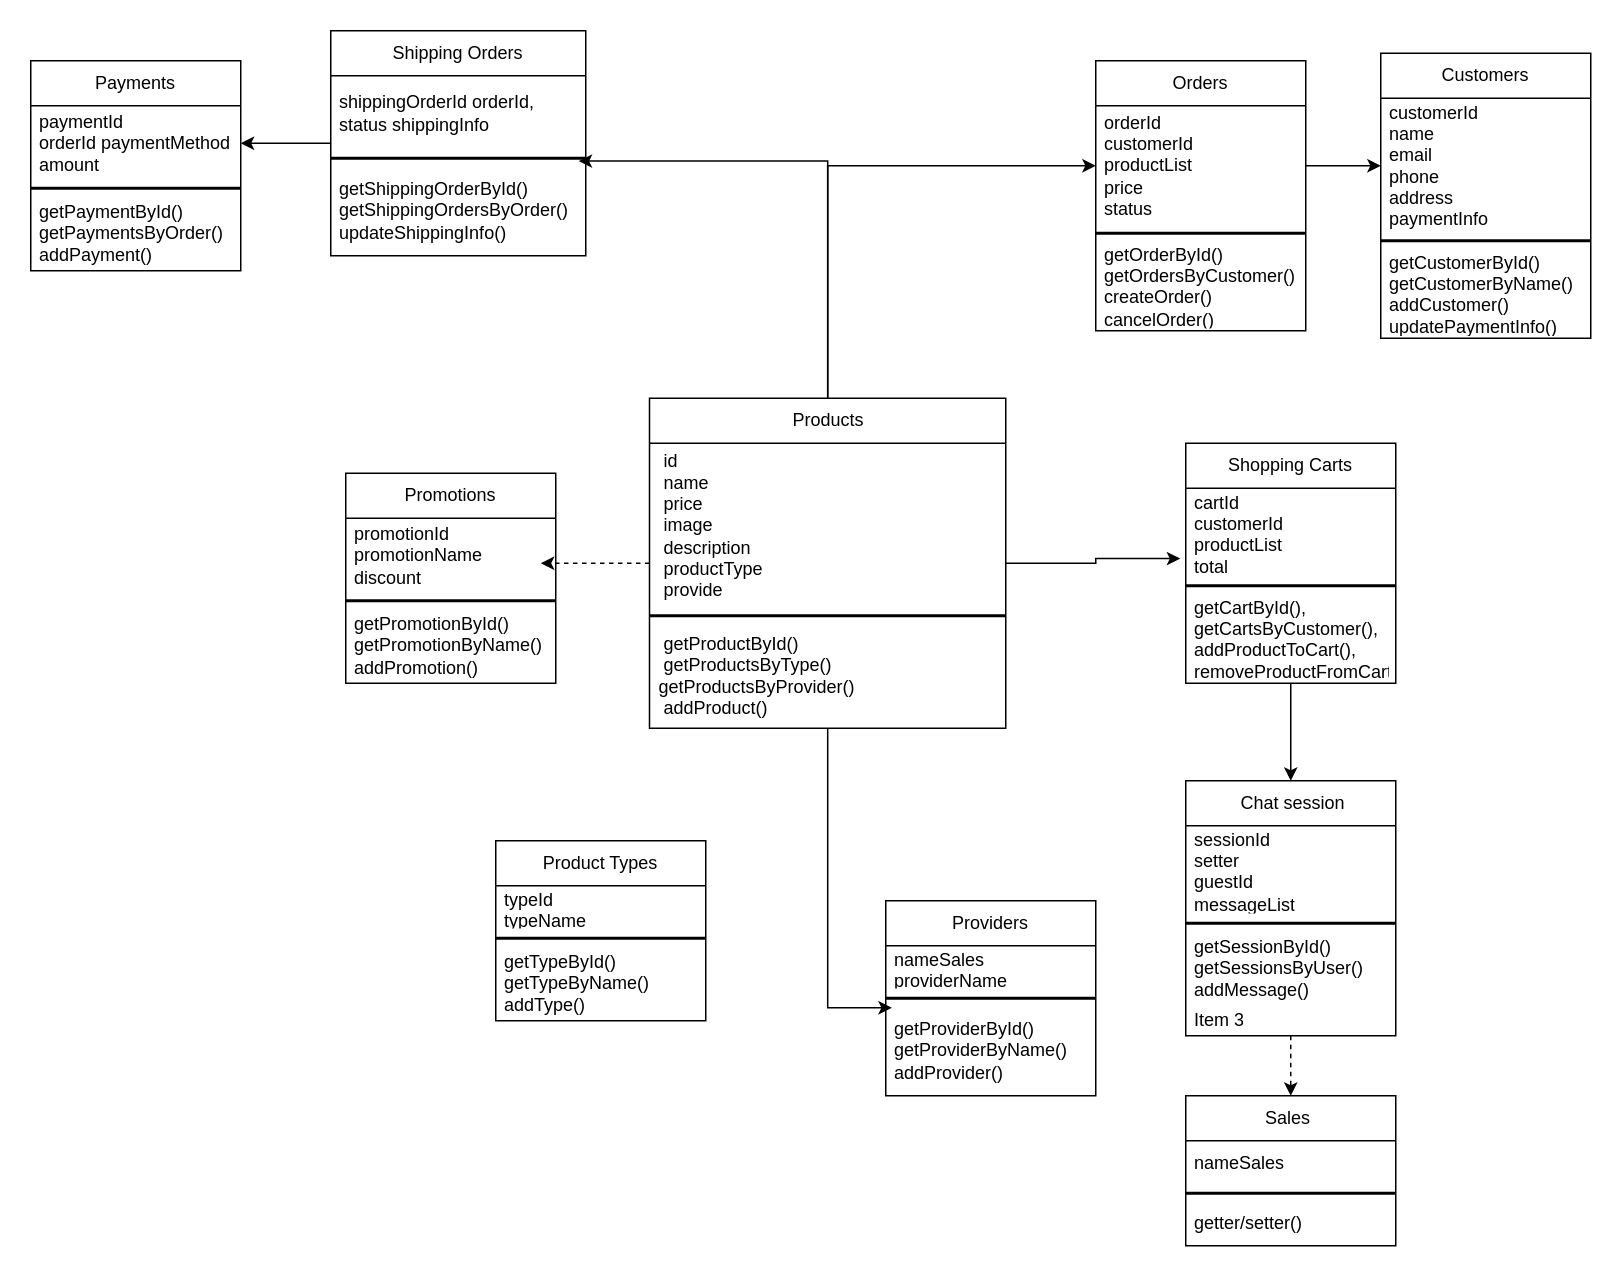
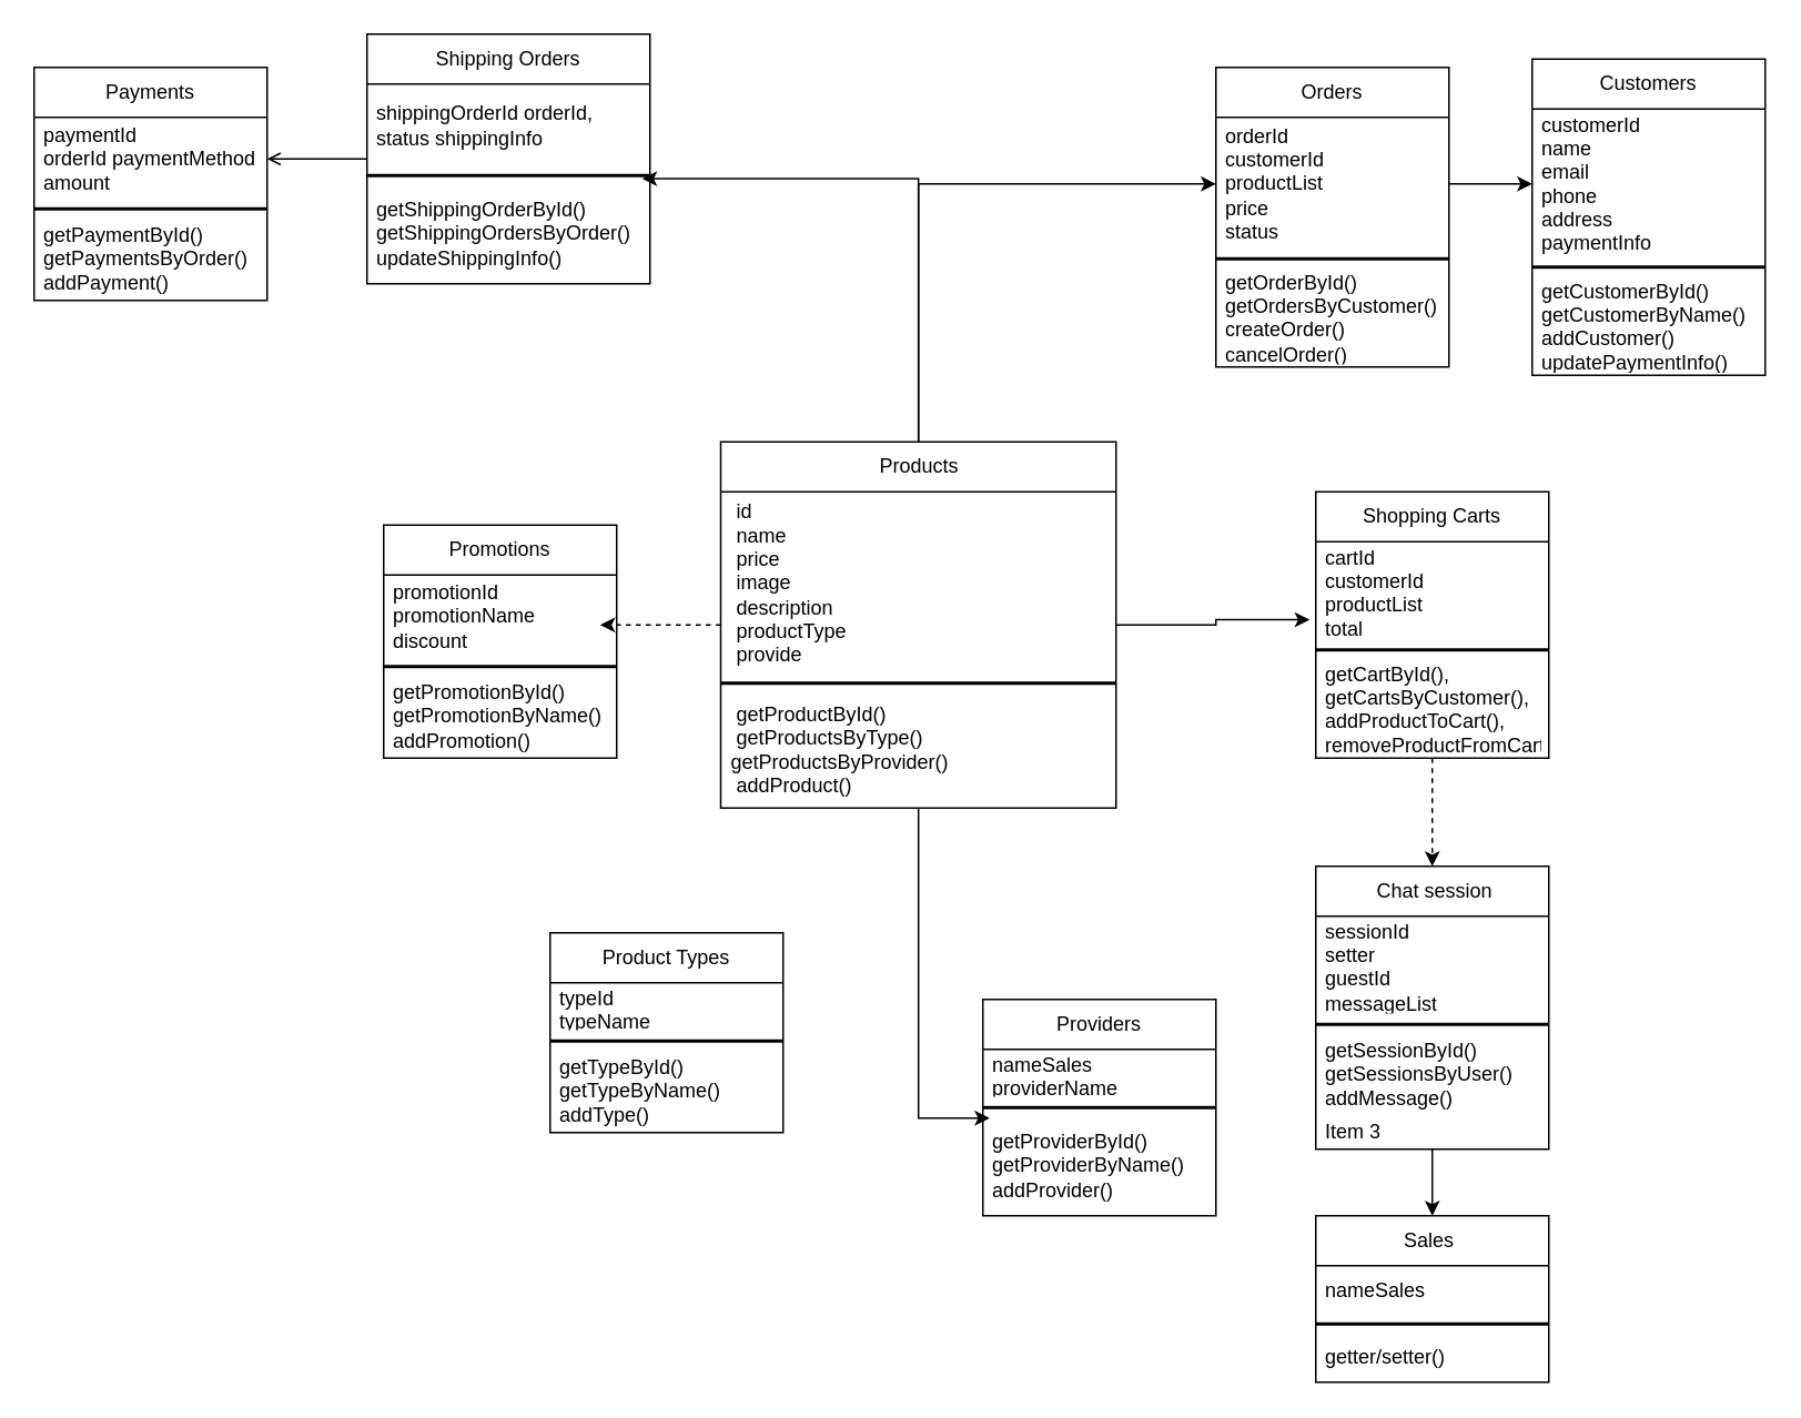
  <mxCell id="0" />
  <mxCell id="1" parent="0" />
  <mxCell id="2" style="edgeStyle=orthogonalEdgeStyle;rounded=0;orthogonalLoop=1;jettySize=auto;html=1;entryX=0.029;entryY=0.022;entryDx=0;entryDy=0;entryPerimeter=0;" parent="1" source="7" target="54" edge="1"><mxGeometry relative="1" as="geometry" /></mxCell>
  <mxCell id="3" style="edgeStyle=orthogonalEdgeStyle;rounded=0;orthogonalLoop=1;jettySize=auto;html=1;entryX=0.929;entryY=0.6;entryDx=0;entryDy=0;entryPerimeter=0;dashed=1;" parent="1" source="7" target="12" edge="1"><mxGeometry relative="1" as="geometry" /></mxCell>
  <mxCell id="4" style="edgeStyle=orthogonalEdgeStyle;rounded=0;orthogonalLoop=1;jettySize=auto;html=1;entryX=0;entryY=0.5;entryDx=0;entryDy=0;" parent="1" source="7" target="35" edge="1"><mxGeometry relative="1" as="geometry" /></mxCell>
  <mxCell id="5" style="edgeStyle=orthogonalEdgeStyle;rounded=0;orthogonalLoop=1;jettySize=auto;html=1;entryX=0.972;entryY=-0.052;entryDx=0;entryDy=0;entryPerimeter=0;" parent="1" source="7" target="46" edge="1"><mxGeometry relative="1" as="geometry" /></mxCell>
  <mxCell id="6" style="edgeStyle=orthogonalEdgeStyle;rounded=0;orthogonalLoop=1;jettySize=auto;html=1;entryX=-0.026;entryY=0.781;entryDx=0;entryDy=0;entryPerimeter=0;" parent="1" source="7" target="17" edge="1"><mxGeometry relative="1" as="geometry" /></mxCell>
  <mxCell id="7" value="Products" style="swimlane;fontStyle=0;childLayout=stackLayout;horizontal=1;startSize=30;horizontalStack=0;resizeParent=1;resizeParentMax=0;resizeLast=0;collapsible=1;marginBottom=0;whiteSpace=wrap;html=1;" parent="1" vertex="1"><mxGeometry x="432.5" y="265" width="237.5" height="220" as="geometry" /></mxCell>
  <mxCell id="8" value="&amp;nbsp;id&lt;br&gt;&amp;nbsp;name&lt;br&gt;&amp;nbsp;price&lt;br&gt;&amp;nbsp;image&lt;br&gt;&amp;nbsp;description&lt;br&gt;&amp;nbsp;productType&lt;br&gt;&amp;nbsp;provide" style="text;strokeColor=none;fillColor=none;align=left;verticalAlign=middle;spacingLeft=4;spacingRight=4;overflow=hidden;points=[[0,0.5],[1,0.5]];portConstraint=eastwest;rotatable=0;whiteSpace=wrap;html=1;" parent="7" vertex="1"><mxGeometry y="30" width="237.5" height="110" as="geometry" /></mxCell>
  <mxCell id="9" value="" style="line;strokeWidth=2;html=1;" parent="7" vertex="1"><mxGeometry y="140" width="237.5" height="10" as="geometry" /></mxCell>
  <mxCell id="10" value="&amp;nbsp;getProductById()&lt;br&gt;&amp;nbsp;getProductsByType() getProductsByProvider()&lt;br&gt;&amp;nbsp;addProduct()" style="text;strokeColor=none;fillColor=none;align=left;verticalAlign=middle;spacingLeft=4;spacingRight=4;overflow=hidden;points=[[0,0.5],[1,0.5]];portConstraint=eastwest;rotatable=0;whiteSpace=wrap;html=1;" parent="7" vertex="1"><mxGeometry y="150" width="237.5" height="70" as="geometry" /></mxCell>
  <mxCell id="11" value="Promotions" style="swimlane;fontStyle=0;childLayout=stackLayout;horizontal=1;startSize=30;horizontalStack=0;resizeParent=1;resizeParentMax=0;resizeLast=0;collapsible=1;marginBottom=0;whiteSpace=wrap;html=1;" parent="1" vertex="1"><mxGeometry x="230" y="315" width="140" height="140" as="geometry" /></mxCell>
  <mxCell id="12" value="promotionId promotionName&lt;br&gt;discount" style="text;strokeColor=none;fillColor=none;align=left;verticalAlign=middle;spacingLeft=4;spacingRight=4;overflow=hidden;points=[[0,0.5],[1,0.5]];portConstraint=eastwest;rotatable=0;whiteSpace=wrap;html=1;" parent="11" vertex="1"><mxGeometry y="30" width="140" height="50" as="geometry" /></mxCell>
  <mxCell id="13" value="" style="line;strokeWidth=2;html=1;" parent="11" vertex="1"><mxGeometry y="80" width="140" height="10" as="geometry" /></mxCell>
  <mxCell id="14" value="getPromotionById() getPromotionByName() addPromotion()" style="text;strokeColor=none;fillColor=none;align=left;verticalAlign=middle;spacingLeft=4;spacingRight=4;overflow=hidden;points=[[0,0.5],[1,0.5]];portConstraint=eastwest;rotatable=0;whiteSpace=wrap;html=1;" parent="11" vertex="1"><mxGeometry y="90" width="140" height="50" as="geometry" /></mxCell>
- <mxCell id="15" style="edgeStyle=orthogonalEdgeStyle;rounded=0;orthogonalLoop=1;jettySize=auto;html=1;entryX=0.5;entryY=0;entryDx=0;entryDy=0;" parent="1" source="16" target="21" edge="1"><mxGeometry relative="1" as="geometry" /></mxCell>
+ <mxCell id="15" style="edgeStyle=orthogonalEdgeStyle;rounded=0;orthogonalLoop=1;jettySize=auto;html=1;entryX=0.5;entryY=0;entryDx=0;entryDy=0;dashed=1;" parent="1" source="16" target="21" edge="1"><mxGeometry relative="1" as="geometry" /></mxCell>
  <mxCell id="16" value="Shopping Carts" style="swimlane;fontStyle=0;childLayout=stackLayout;horizontal=1;startSize=30;horizontalStack=0;resizeParent=1;resizeParentMax=0;resizeLast=0;collapsible=1;marginBottom=0;whiteSpace=wrap;html=1;" parent="1" vertex="1"><mxGeometry x="790" y="295" width="140" height="160" as="geometry" /></mxCell>
  <mxCell id="17" value="cartId&lt;br&gt;customerId&lt;br&gt;productList&lt;br&gt;total" style="text;strokeColor=none;fillColor=none;align=left;verticalAlign=middle;spacingLeft=4;spacingRight=4;overflow=hidden;points=[[0,0.5],[1,0.5]];portConstraint=eastwest;rotatable=0;whiteSpace=wrap;html=1;" parent="16" vertex="1"><mxGeometry y="30" width="140" height="60" as="geometry" /></mxCell>
  <mxCell id="18" value="" style="line;strokeWidth=2;html=1;" parent="16" vertex="1"><mxGeometry y="90" width="140" height="10" as="geometry" /></mxCell>
  <mxCell id="19" value="getCartById(), getCartsByCustomer(), addProductToCart(), removeProductFromCart()" style="text;strokeColor=none;fillColor=none;align=left;verticalAlign=middle;spacingLeft=4;spacingRight=4;overflow=hidden;points=[[0,0.5],[1,0.5]];portConstraint=eastwest;rotatable=0;whiteSpace=wrap;html=1;" parent="16" vertex="1"><mxGeometry y="100" width="140" height="60" as="geometry" /></mxCell>
- <mxCell id="20" style="edgeStyle=orthogonalEdgeStyle;rounded=0;orthogonalLoop=1;jettySize=auto;html=1;entryX=0.5;entryY=0;entryDx=0;entryDy=0;dashed=1;" parent="1" source="21" target="26" edge="1"><mxGeometry relative="1" as="geometry" /></mxCell>
+ <mxCell id="20" style="edgeStyle=orthogonalEdgeStyle;rounded=0;orthogonalLoop=1;jettySize=auto;html=1;entryX=0.5;entryY=0;entryDx=0;entryDy=0;" parent="1" source="21" target="26" edge="1"><mxGeometry relative="1" as="geometry" /></mxCell>
  <mxCell id="21" value="&amp;nbsp;Chat session" style="swimlane;fontStyle=0;childLayout=stackLayout;horizontal=1;startSize=30;horizontalStack=0;resizeParent=1;resizeParentMax=0;resizeLast=0;collapsible=1;marginBottom=0;whiteSpace=wrap;html=1;" parent="1" vertex="1"><mxGeometry x="790" y="520" width="140" height="170" as="geometry" /></mxCell>
  <mxCell id="22" value="sessionId&lt;br&gt;setter&lt;br&gt;guestId&lt;br&gt;messageList" style="text;strokeColor=none;fillColor=none;align=left;verticalAlign=middle;spacingLeft=4;spacingRight=4;overflow=hidden;points=[[0,0.5],[1,0.5]];portConstraint=eastwest;rotatable=0;whiteSpace=wrap;html=1;" parent="21" vertex="1"><mxGeometry y="30" width="140" height="60" as="geometry" /></mxCell>
  <mxCell id="23" value="" style="line;strokeWidth=2;html=1;" parent="21" vertex="1"><mxGeometry y="90" width="140" height="10" as="geometry" /></mxCell>
  <mxCell id="24" value="getSessionById() getSessionsByUser() addMessage()" style="text;strokeColor=none;fillColor=none;align=left;verticalAlign=middle;spacingLeft=4;spacingRight=4;overflow=hidden;points=[[0,0.5],[1,0.5]];portConstraint=eastwest;rotatable=0;whiteSpace=wrap;html=1;" parent="21" vertex="1"><mxGeometry y="100" width="140" height="50" as="geometry" /></mxCell>
  <mxCell id="25" value="Item 3" style="text;strokeColor=none;fillColor=none;align=left;verticalAlign=middle;spacingLeft=4;spacingRight=4;overflow=hidden;points=[[0,0.5],[1,0.5]];portConstraint=eastwest;rotatable=0;whiteSpace=wrap;html=1;" parent="21" vertex="1"><mxGeometry y="150" width="140" height="20" as="geometry" /></mxCell>
  <mxCell id="26" value="Sales&amp;nbsp;" style="swimlane;fontStyle=0;childLayout=stackLayout;horizontal=1;startSize=30;horizontalStack=0;resizeParent=1;resizeParentMax=0;resizeLast=0;collapsible=1;marginBottom=0;whiteSpace=wrap;html=1;" parent="1" vertex="1"><mxGeometry x="790" y="730" width="140" height="100" as="geometry" /></mxCell>
  <mxCell id="27" value="nameSales" style="text;strokeColor=none;fillColor=none;align=left;verticalAlign=middle;spacingLeft=4;spacingRight=4;overflow=hidden;points=[[0,0.5],[1,0.5]];portConstraint=eastwest;rotatable=0;whiteSpace=wrap;html=1;" parent="26" vertex="1"><mxGeometry y="30" width="140" height="30" as="geometry" /></mxCell>
  <mxCell id="28" value="" style="line;strokeWidth=2;html=1;" parent="26" vertex="1"><mxGeometry y="60" width="140" height="10" as="geometry" /></mxCell>
  <mxCell id="29" value="getter/setter()" style="text;strokeColor=none;fillColor=none;align=left;verticalAlign=middle;spacingLeft=4;spacingRight=4;overflow=hidden;points=[[0,0.5],[1,0.5]];portConstraint=eastwest;rotatable=0;whiteSpace=wrap;html=1;" parent="26" vertex="1"><mxGeometry y="70" width="140" height="30" as="geometry" /></mxCell>
  <mxCell id="30" value="Customers" style="swimlane;fontStyle=0;childLayout=stackLayout;horizontal=1;startSize=30;horizontalStack=0;resizeParent=1;resizeParentMax=0;resizeLast=0;collapsible=1;marginBottom=0;whiteSpace=wrap;html=1;" parent="1" vertex="1"><mxGeometry x="920" y="35" width="140" height="190" as="geometry" /></mxCell>
  <mxCell id="31" value="customerId&lt;br&gt;name&lt;br&gt;email&lt;br&gt;phone&lt;br&gt;address&lt;br&gt;paymentInfo" style="text;strokeColor=none;fillColor=none;align=left;verticalAlign=middle;spacingLeft=4;spacingRight=4;overflow=hidden;points=[[0,0.5],[1,0.5]];portConstraint=eastwest;rotatable=0;whiteSpace=wrap;html=1;" parent="30" vertex="1"><mxGeometry y="30" width="140" height="90" as="geometry" /></mxCell>
  <mxCell id="32" value="" style="line;strokeWidth=2;html=1;" parent="30" vertex="1"><mxGeometry y="120" width="140" height="10" as="geometry" /></mxCell>
  <mxCell id="33" value="getCustomerById() getCustomerByName() addCustomer() updatePaymentInfo()" style="text;strokeColor=none;fillColor=none;align=left;verticalAlign=middle;spacingLeft=4;spacingRight=4;overflow=hidden;points=[[0,0.5],[1,0.5]];portConstraint=eastwest;rotatable=0;whiteSpace=wrap;html=1;" parent="30" vertex="1"><mxGeometry y="130" width="140" height="60" as="geometry" /></mxCell>
  <mxCell id="34" value="Orders" style="swimlane;fontStyle=0;childLayout=stackLayout;horizontal=1;startSize=30;horizontalStack=0;resizeParent=1;resizeParentMax=0;resizeLast=0;collapsible=1;marginBottom=0;whiteSpace=wrap;html=1;" parent="1" vertex="1"><mxGeometry x="730" y="40" width="140" height="180" as="geometry" /></mxCell>
  <mxCell id="35" value="orderId&lt;br&gt;customerId&lt;br&gt;productList&lt;br&gt;price&lt;br&gt;status" style="text;strokeColor=none;fillColor=none;align=left;verticalAlign=middle;spacingLeft=4;spacingRight=4;overflow=hidden;points=[[0,0.5],[1,0.5]];portConstraint=eastwest;rotatable=0;whiteSpace=wrap;html=1;" parent="34" vertex="1"><mxGeometry y="30" width="140" height="80" as="geometry" /></mxCell>
  <mxCell id="36" value="" style="line;strokeWidth=2;html=1;" parent="34" vertex="1"><mxGeometry y="110" width="140" height="10" as="geometry" /></mxCell>
  <mxCell id="37" value="getOrderById() getOrdersByCustomer() createOrder() cancelOrder()" style="text;strokeColor=none;fillColor=none;align=left;verticalAlign=middle;spacingLeft=4;spacingRight=4;overflow=hidden;points=[[0,0.5],[1,0.5]];portConstraint=eastwest;rotatable=0;whiteSpace=wrap;html=1;" parent="34" vertex="1"><mxGeometry y="120" width="140" height="60" as="geometry" /></mxCell>
  <mxCell id="38" value="Payments" style="swimlane;fontStyle=0;childLayout=stackLayout;horizontal=1;startSize=30;horizontalStack=0;resizeParent=1;resizeParentMax=0;resizeLast=0;collapsible=1;marginBottom=0;whiteSpace=wrap;html=1;" parent="1" vertex="1"><mxGeometry x="20" y="40" width="140" height="140" as="geometry" /></mxCell>
  <mxCell id="39" value="paymentId&lt;br&gt;orderId paymentMethod&lt;br&gt;amount" style="text;strokeColor=none;fillColor=none;align=left;verticalAlign=middle;spacingLeft=4;spacingRight=4;overflow=hidden;points=[[0,0.5],[1,0.5]];portConstraint=eastwest;rotatable=0;whiteSpace=wrap;html=1;" parent="38" vertex="1"><mxGeometry y="30" width="140" height="50" as="geometry" /></mxCell>
  <mxCell id="40" value="" style="line;strokeWidth=2;html=1;" parent="38" vertex="1"><mxGeometry y="80" width="140" height="10" as="geometry" /></mxCell>
  <mxCell id="41" value="getPaymentById() getPaymentsByOrder() addPayment()" style="text;strokeColor=none;fillColor=none;align=left;verticalAlign=middle;spacingLeft=4;spacingRight=4;overflow=hidden;points=[[0,0.5],[1,0.5]];portConstraint=eastwest;rotatable=0;whiteSpace=wrap;html=1;" parent="38" vertex="1"><mxGeometry y="90" width="140" height="50" as="geometry" /></mxCell>
- <mxCell id="42" style="edgeStyle=orthogonalEdgeStyle;rounded=0;orthogonalLoop=1;jettySize=auto;html=1;" parent="1" source="43" target="39" edge="1"><mxGeometry relative="1" as="geometry" /></mxCell>
+ <mxCell id="42" style="edgeStyle=orthogonalEdgeStyle;rounded=0;orthogonalLoop=1;jettySize=auto;html=1;endArrow=open;" parent="1" source="43" target="39" edge="1"><mxGeometry relative="1" as="geometry" /></mxCell>
  <mxCell id="43" value="Shipping Orders" style="swimlane;fontStyle=0;childLayout=stackLayout;horizontal=1;startSize=30;horizontalStack=0;resizeParent=1;resizeParentMax=0;resizeLast=0;collapsible=1;marginBottom=0;whiteSpace=wrap;html=1;" parent="1" vertex="1"><mxGeometry x="220" y="20" width="170" height="150" as="geometry" /></mxCell>
  <mxCell id="44" value="shippingOrderId orderId, status shippingInfo" style="text;strokeColor=none;fillColor=none;align=left;verticalAlign=middle;spacingLeft=4;spacingRight=4;overflow=hidden;points=[[0,0.5],[1,0.5]];portConstraint=eastwest;rotatable=0;whiteSpace=wrap;html=1;" parent="43" vertex="1"><mxGeometry y="30" width="170" height="50" as="geometry" /></mxCell>
  <mxCell id="45" value="" style="line;strokeWidth=2;html=1;" parent="43" vertex="1"><mxGeometry y="80" width="170" height="10" as="geometry" /></mxCell>
  <mxCell id="46" value="getShippingOrderById() getShippingOrdersByOrder() updateShippingInfo()" style="text;strokeColor=none;fillColor=none;align=left;verticalAlign=middle;spacingLeft=4;spacingRight=4;overflow=hidden;points=[[0,0.5],[1,0.5]];portConstraint=eastwest;rotatable=0;whiteSpace=wrap;html=1;" parent="43" vertex="1"><mxGeometry y="90" width="170" height="60" as="geometry" /></mxCell>
  <mxCell id="47" value="Product Types" style="swimlane;fontStyle=0;childLayout=stackLayout;horizontal=1;startSize=30;horizontalStack=0;resizeParent=1;resizeParentMax=0;resizeLast=0;collapsible=1;marginBottom=0;whiteSpace=wrap;html=1;" parent="1" vertex="1"><mxGeometry x="330" y="560" width="140" height="120" as="geometry" /></mxCell>
  <mxCell id="48" value="typeId&lt;br&gt;typeName" style="text;strokeColor=none;fillColor=none;align=left;verticalAlign=middle;spacingLeft=4;spacingRight=4;overflow=hidden;points=[[0,0.5],[1,0.5]];portConstraint=eastwest;rotatable=0;whiteSpace=wrap;html=1;" parent="47" vertex="1"><mxGeometry y="30" width="140" height="30" as="geometry" /></mxCell>
  <mxCell id="49" value="" style="line;strokeWidth=2;html=1;" parent="47" vertex="1"><mxGeometry y="60" width="140" height="10" as="geometry" /></mxCell>
  <mxCell id="50" value="getTypeById() getTypeByName() addType()" style="text;strokeColor=none;fillColor=none;align=left;verticalAlign=middle;spacingLeft=4;spacingRight=4;overflow=hidden;points=[[0,0.5],[1,0.5]];portConstraint=eastwest;rotatable=0;whiteSpace=wrap;html=1;" parent="47" vertex="1"><mxGeometry y="70" width="140" height="50" as="geometry" /></mxCell>
  <mxCell id="51" value="Providers" style="swimlane;fontStyle=0;childLayout=stackLayout;horizontal=1;startSize=30;horizontalStack=0;resizeParent=1;resizeParentMax=0;resizeLast=0;collapsible=1;marginBottom=0;whiteSpace=wrap;html=1;" parent="1" vertex="1"><mxGeometry x="590" y="600" width="140" height="130" as="geometry" /></mxCell>
  <mxCell id="52" value="nameSales providerName" style="text;strokeColor=none;fillColor=none;align=left;verticalAlign=middle;spacingLeft=4;spacingRight=4;overflow=hidden;points=[[0,0.5],[1,0.5]];portConstraint=eastwest;rotatable=0;whiteSpace=wrap;html=1;" parent="51" vertex="1"><mxGeometry y="30" width="140" height="30" as="geometry" /></mxCell>
  <mxCell id="53" value="" style="line;strokeWidth=2;html=1;" parent="51" vertex="1"><mxGeometry y="60" width="140" height="10" as="geometry" /></mxCell>
  <mxCell id="54" value="getProviderById() getProviderByName() addProvider()" style="text;strokeColor=none;fillColor=none;align=left;verticalAlign=middle;spacingLeft=4;spacingRight=4;overflow=hidden;points=[[0,0.5],[1,0.5]];portConstraint=eastwest;rotatable=0;whiteSpace=wrap;html=1;" parent="51" vertex="1"><mxGeometry y="70" width="140" height="60" as="geometry" /></mxCell>
  <mxCell id="55" style="edgeStyle=orthogonalEdgeStyle;rounded=0;orthogonalLoop=1;jettySize=auto;html=1;" parent="1" source="35" target="31" edge="1"><mxGeometry relative="1" as="geometry" /></mxCell>
